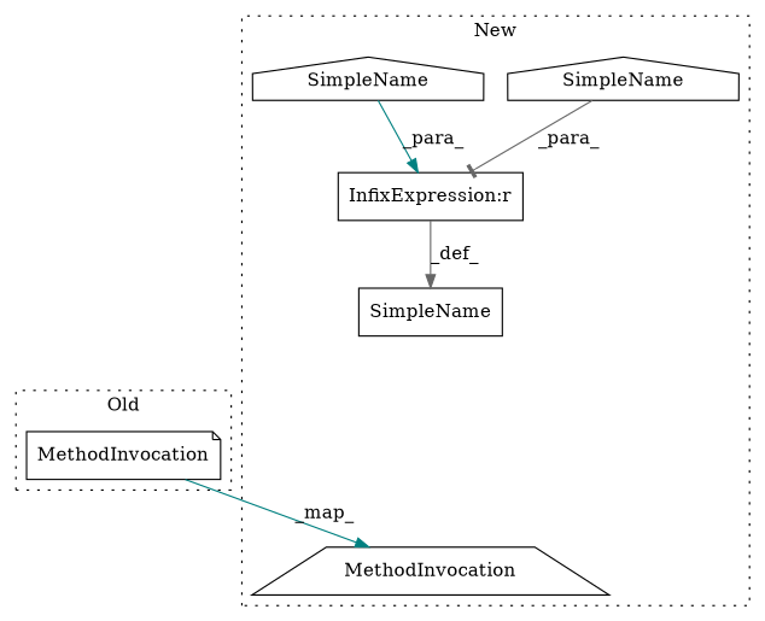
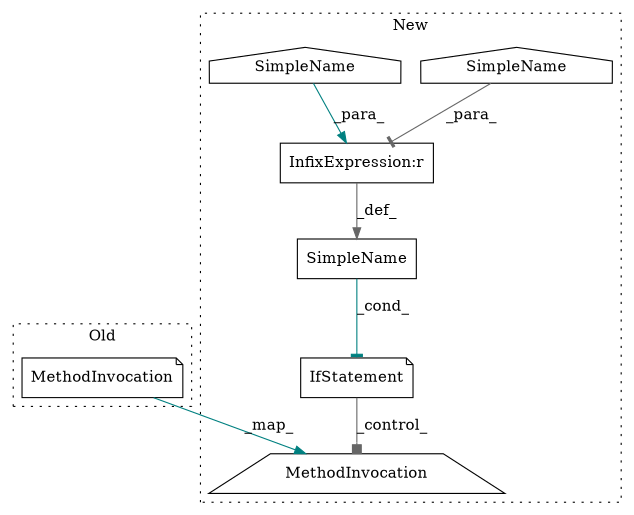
  digraph {
    node [a=42 l="4,1" shape=note]
    edge [color=gray40 arrowhead=normal]
+   n1 [a=25 l="4,2" label=IfStatement s="1294,1318"]
    n2 [a=32 label=MethodInvocation s="1343,1491" shape=trapezium]
    n3 [l=12 label=SimpleName s=1298 shape=house]
    n4 [l=4 label=SimpleName s=1314 shape=house]
    n5 [label=SimpleName shape=box l=""]
    n6 [a=27 l=4 label="InfixExpression:r" s=1310 shape=box]
    n7 [a=32 label=MethodInvocation s="1307,1455"]
    subgraph cluster_1 {
      label=New
      style=dotted
+     n1
      n2
      n3
      n4
      n5
      n6
    }
    subgraph cluster_2 {
      label=Old
      style=dotted
      n7
    }
+   n1 -> n2 [label=_control_ arrowhead=box]
    n3 -> n6 [label=_para_ arrowhead=tee]
    n4 -> n6 [label=_para_ color=teal]
+   n5 -> n1 [label=_cond_ color=teal arrowhead=tee]
    n6 -> n5 [label=_def_]
    n7 -> n2 [label=_map_ color=teal]
  }
